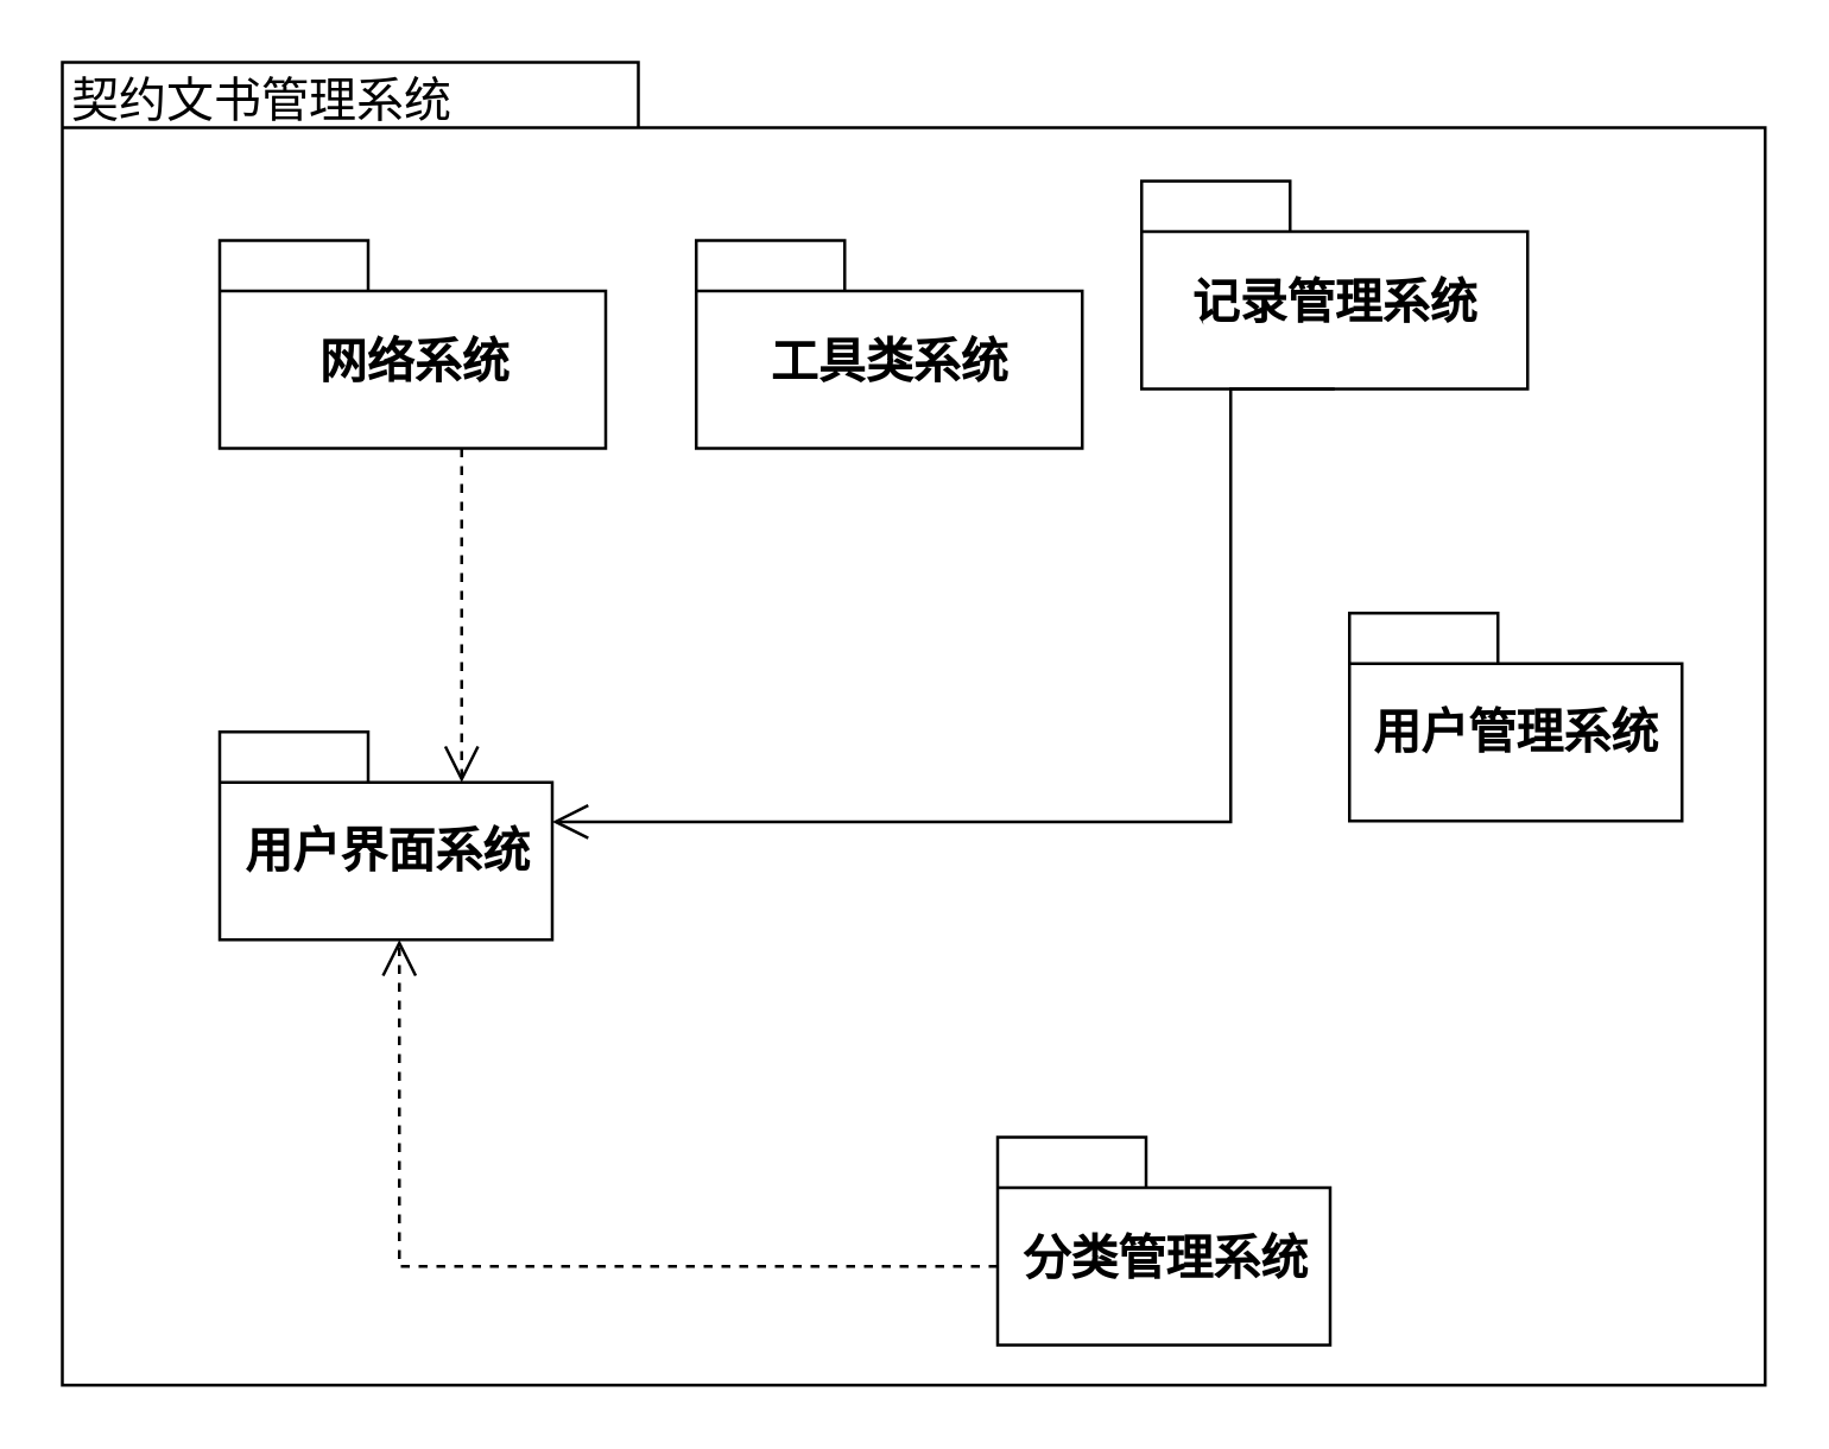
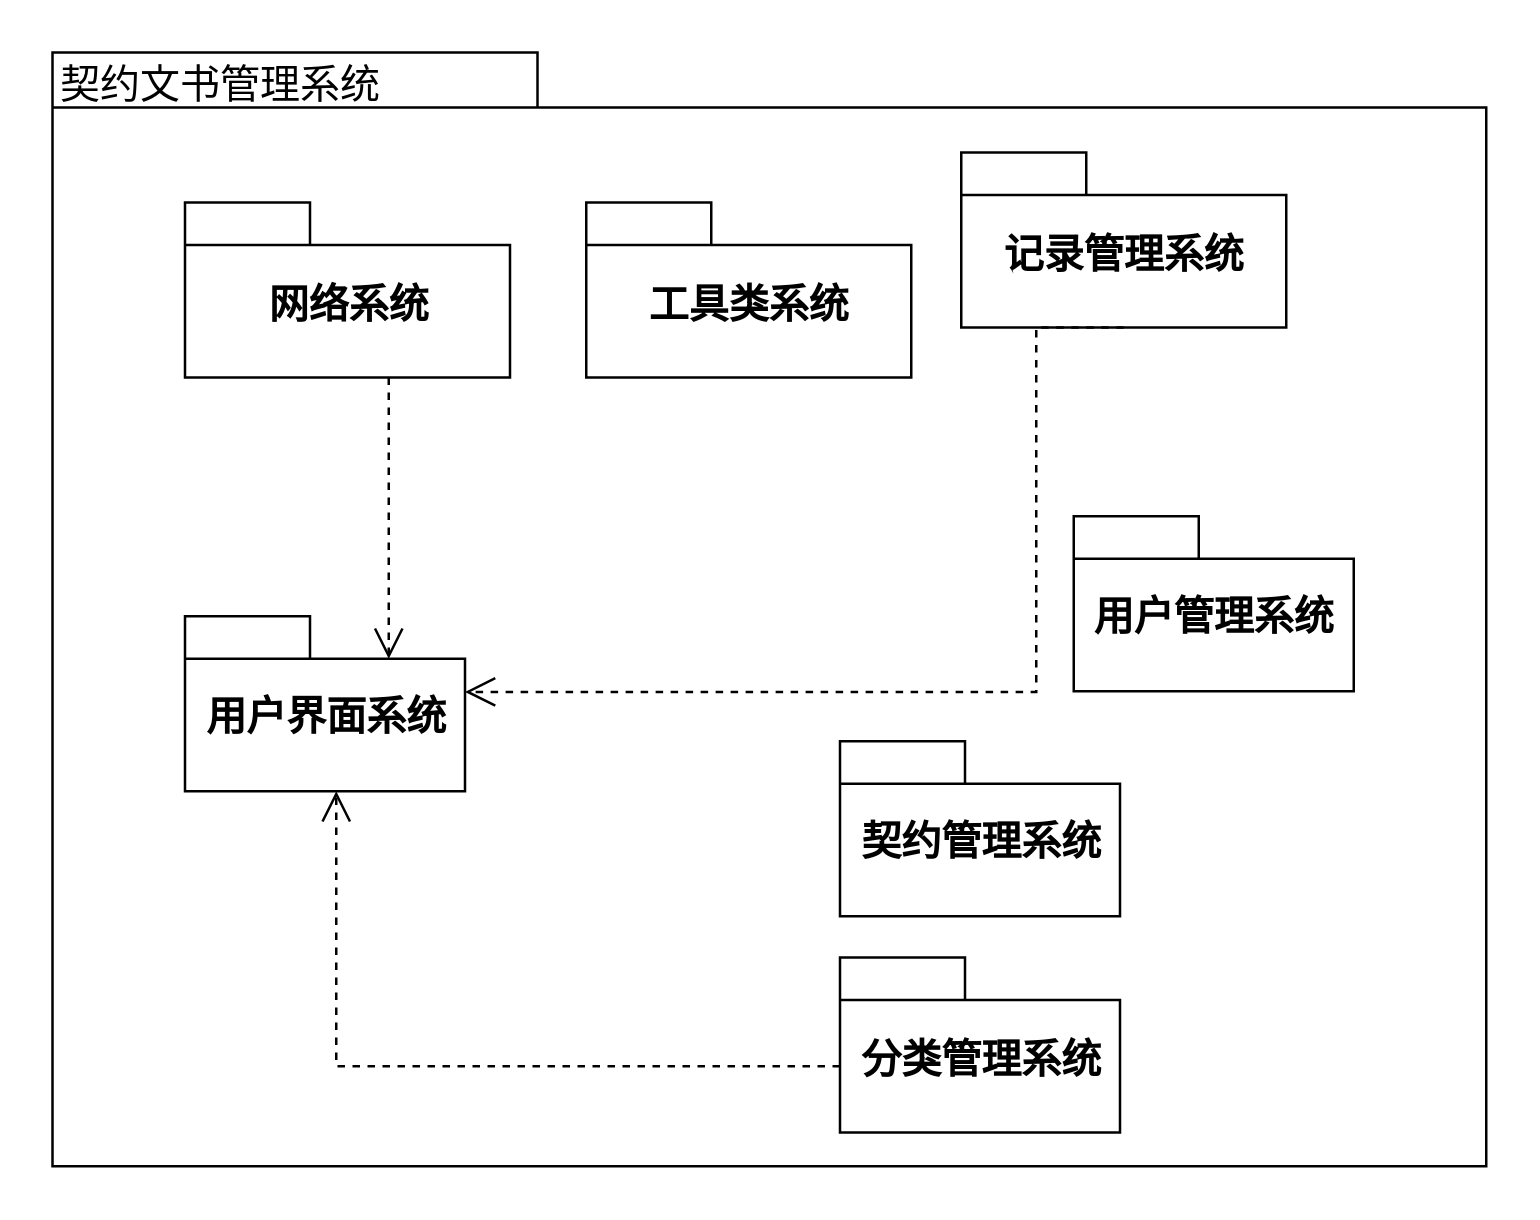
  <mxCell id="0" />
  <mxCell id="1" parent="0" />
  <mxCell id="2" value="" style="shape=folder;fontStyle=1;spacingTop=10;tabWidth=194;tabHeight=22;tabPosition=left;html=1;rounded=0;shadow=0;comic=0;labelBackgroundColor=none;strokeWidth=1;fillColor=none;fontFamily=Times New Roman;fontSize=16;align=center;" parent="1" vertex="1"><mxGeometry x="20.5" y="20.5" width="573.5" height="445.5" as="geometry" /></mxCell>
  <mxCell id="3" value="" style="group;fontSize=16;fontFamily=Times New Roman;" parent="1" vertex="1" connectable="0"><mxGeometry x="159.5" y="80.5" width="130" height="70" as="geometry" /></mxCell>
  <mxCell id="4" value="网络系统" style="shape=folder;fontStyle=1;spacingTop=10;tabWidth=50;tabHeight=17;tabPosition=left;html=1;rounded=0;shadow=0;comic=0;labelBackgroundColor=none;strokeWidth=1;fontFamily=Times New Roman;fontSize=16;align=center;" parent="3" vertex="1"><mxGeometry x="-86" width="130" height="70" as="geometry" /></mxCell>
  <mxCell id="5" value="" style="group;fontSize=16;fontFamily=Times New Roman;" parent="1" vertex="1" connectable="0"><mxGeometry x="55.5" y="206" width="280" height="130" as="geometry" /></mxCell>
  <mxCell id="6" value="用户界面系统" style="shape=folder;fontStyle=1;spacingTop=10;tabWidth=50;tabHeight=17;tabPosition=left;html=1;rounded=0;shadow=0;comic=0;labelBackgroundColor=none;strokeWidth=1;fontFamily=Times New Roman;fontSize=16;align=center;" parent="5" vertex="1"><mxGeometry x="18" y="40" width="112" height="70" as="geometry" /></mxCell>
+ <mxCell id="7" value="契约管理系统" style="shape=folder;fontStyle=1;spacingTop=10;tabWidth=50;tabHeight=17;tabPosition=left;html=1;rounded=0;shadow=0;comic=0;labelBackgroundColor=none;strokeColor=#000000;strokeWidth=1;fillColor=#ffffff;fontFamily=Times New Roman;fontSize=16;fontColor=#000000;align=center;" parent="1" vertex="1"><mxGeometry x="335.5" y="296" width="112" height="70" as="geometry" /></mxCell>
  <mxCell id="8" value="分类管理系统" style="shape=folder;fontStyle=1;spacingTop=10;tabWidth=50;tabHeight=17;tabPosition=left;html=1;rounded=0;shadow=0;comic=0;labelBackgroundColor=none;strokeColor=#000000;strokeWidth=1;fillColor=#ffffff;fontFamily=Times New Roman;fontSize=16;fontColor=#000000;align=center;" parent="1" vertex="1"><mxGeometry x="335.5" y="382.5" width="112" height="70" as="geometry" /></mxCell>
  <mxCell id="9" style="rounded=0;html=1;dashed=1;labelBackgroundColor=none;startFill=0;endArrow=open;endFill=0;endSize=10;fontFamily=Times New Roman;fontSize=16;entryX=0;entryY=0;entryPerimeter=0;edgeStyle=elbowEdgeStyle;entryDx=81;entryDy=17;" parent="1" source="4" target="6" edge="1"><mxGeometry relative="1" as="geometry"><mxPoint x="221.26" y="226.5" as="targetPoint" /></mxGeometry></mxCell>
  <mxCell id="10" value="契约文书管理系统" style="text;html=1;align=left;verticalAlign=top;spacingTop=-4;fontSize=16;fontFamily=Times New Roman;" parent="1" vertex="1"><mxGeometry x="21.5" y="20.5" width="130" height="20" as="geometry" /></mxCell>
  <mxCell id="11" style="edgeStyle=elbowEdgeStyle;rounded=0;html=1;dashed=1;labelBackgroundColor=none;startFill=0;endArrow=open;endFill=0;endSize=10;fontFamily=Times New Roman;fontSize=16;exitX=0;exitY=0;exitDx=0;exitDy=43.5;exitPerimeter=0;" parent="1" source="8" edge="1"><mxGeometry relative="1" as="geometry"><mxPoint x="408.167" y="326" as="sourcePoint" /><mxPoint x="134" y="316" as="targetPoint" /><Array as="points"><mxPoint x="134" y="306" /><mxPoint x="134" y="418" /></Array></mxGeometry></mxCell>
  <mxCell id="12" value="工具类系统" style="shape=folder;fontStyle=1;spacingTop=10;tabWidth=50;tabHeight=17;tabPosition=left;html=1;rounded=0;shadow=0;comic=0;labelBackgroundColor=none;strokeWidth=1;fontFamily=Times New Roman;fontSize=16;align=center;" parent="1" vertex="1"><mxGeometry x="234" y="80.5" width="130" height="70" as="geometry" /></mxCell>
  <mxCell id="13" value="记录管理系统" style="shape=folder;fontStyle=1;spacingTop=10;tabWidth=50;tabHeight=17;tabPosition=left;html=1;rounded=0;shadow=0;comic=0;labelBackgroundColor=none;strokeWidth=1;fontFamily=Times New Roman;fontSize=16;align=center;" parent="1" vertex="1"><mxGeometry x="384" y="60.5" width="130" height="70" as="geometry" /></mxCell>
- <mxCell id="14" style="edgeStyle=elbowEdgeStyle;rounded=0;html=1;entryX=0;entryY=0;entryPerimeter=0;dashed=0;labelBackgroundColor=none;startFill=0;endArrow=open;endFill=0;endSize=10;fontFamily=Times New Roman;fontSize=16;entryDx=112;entryDy=30.25;exitX=0.5;exitY=1;exitDx=0;exitDy=0;exitPerimeter=0;" parent="1" source="13" target="6" edge="1"><mxGeometry relative="1" as="geometry"><mxPoint x="309" y="161" as="sourcePoint" /><mxPoint x="195.5" y="273" as="targetPoint" /><Array as="points"><mxPoint x="414" y="226" /><mxPoint x="469" y="216" /><mxPoint x="314" y="310" /></Array></mxGeometry></mxCell>
- <mxCell id="15" value="用户管理系统" style="shape=folder;fontStyle=1;spacingTop=10;tabWidth=50;tabHeight=17;tabPosition=left;html=1;rounded=0;shadow=0;comic=0;labelBackgroundColor=none;strokeColor=#000000;strokeWidth=1;fillColor=#ffffff;fontFamily=Times New Roman;fontSize=16;fontColor=#000000;align=center;" parent="1" vertex="1"><mxGeometry x="454" y="206" width="112" height="70" as="geometry" /></mxCell>
+ <mxCell id="14" style="edgeStyle=elbowEdgeStyle;rounded=0;html=1;entryX=0;entryY=0;entryPerimeter=0;dashed=1;labelBackgroundColor=none;startFill=0;endArrow=open;endFill=0;endSize=10;fontFamily=Times New Roman;fontSize=16;entryDx=112;entryDy=30.25;exitX=0.5;exitY=1;exitDx=0;exitDy=0;exitPerimeter=0;" parent="1" source="13" target="6" edge="1"><mxGeometry relative="1" as="geometry"><mxPoint x="309" y="161" as="sourcePoint" /><mxPoint x="195.5" y="273" as="targetPoint" /><Array as="points"><mxPoint x="414" y="226" /><mxPoint x="469" y="216" /><mxPoint x="314" y="310" /></Array></mxGeometry></mxCell>
+ <mxCell id="15" value="用户管理系统" style="shape=folder;fontStyle=1;spacingTop=10;tabWidth=50;tabHeight=17;tabPosition=left;html=1;rounded=0;shadow=0;comic=0;labelBackgroundColor=none;strokeColor=#000000;strokeWidth=1;fillColor=#ffffff;fontFamily=Times New Roman;fontSize=16;fontColor=#000000;align=center;" parent="1" vertex="1"><mxGeometry x="429" y="206" width="112" height="70" as="geometry" /></mxCell>
